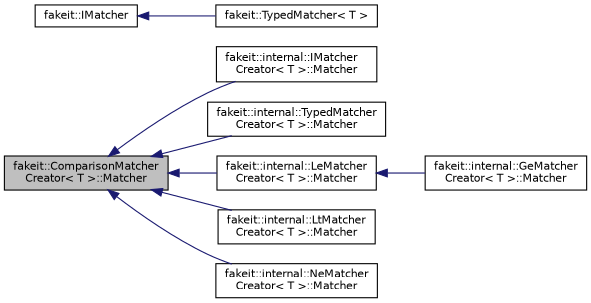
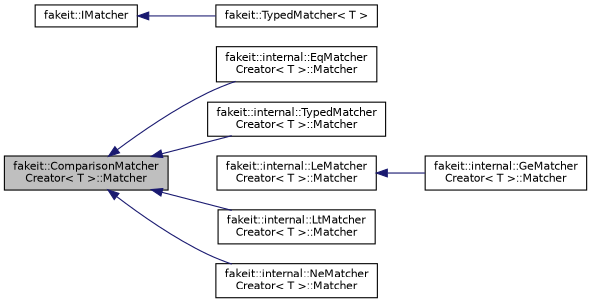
  digraph {
    fontname="DejaVu Sans"
    rankdir=LR
    node [color=black fillcolor=white fontname="DejaVu Sans" fontsize=10 shape=record style=filled]
    edge [color=midnightblue dir=back fontname="DejaVu Sans" fontsize=10 labelfontname=Helvetica labelfontsize=10 style=solid]
    n1 [fillcolor=grey75 fontcolor=black height=0.2 label="fakeit::ComparisonMatcher\lCreator\< T \>::Matcher" width=0.4]
-   n2 [height=0.2 label="fakeit::internal::IMatcher\lCreator\< T \>::Matcher" width=0.4]
+   n2 [height=0.2 label="fakeit::internal::EqMatcher\lCreator\< T \>::Matcher" width=0.4]
    n3 [height=0.2 label="fakeit::internal::TypedMatcher\lCreator\< T \>::Matcher" width=0.4]
    n4 [height=0.2 label="fakeit::internal::LeMatcher\lCreator\< T \>::Matcher" width=0.4]
    n5 [height=0.2 label="fakeit::internal::LtMatcher\lCreator\< T \>::Matcher" width=0.4]
    n6 [height=0.2 label="fakeit::internal::NeMatcher\lCreator\< T \>::Matcher" width=0.4]
    n7 [height=0.2 label="fakeit::internal::GeMatcher\lCreator\< T \>::Matcher" width=0.4]
    n8 [height=0.2 label="fakeit::TypedMatcher\< T \>" width=0.4]
    n9 [height=0.2 label="fakeit::IMatcher" width=0.4]
    n1 -> n2
    n1 -> n3
-   n1 -> n4
    n1 -> n5
    n1 -> n6
    n4 -> n7
    n9 -> n8
  }
